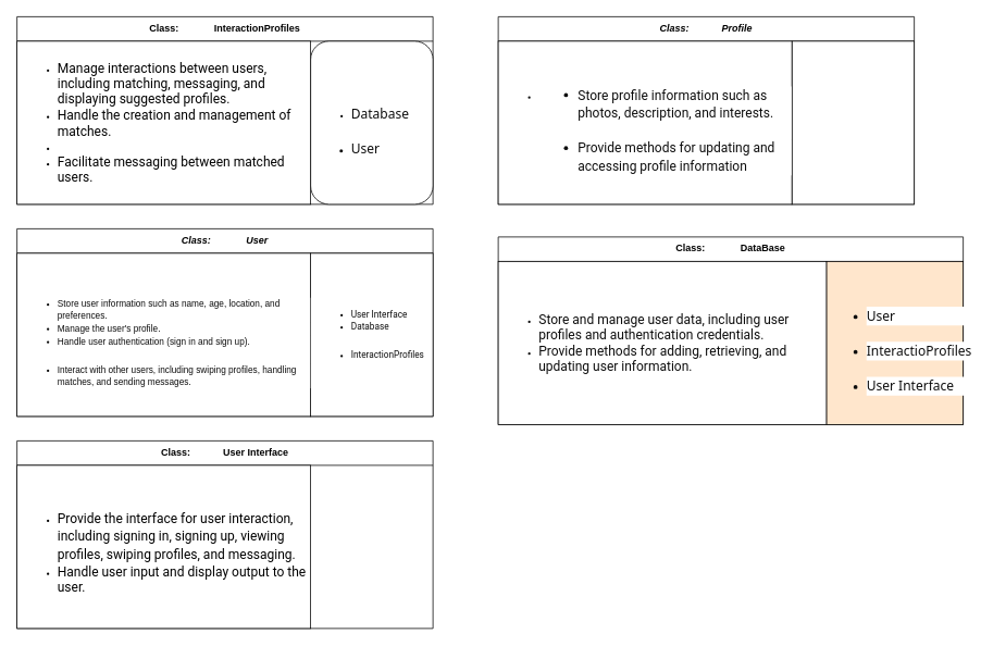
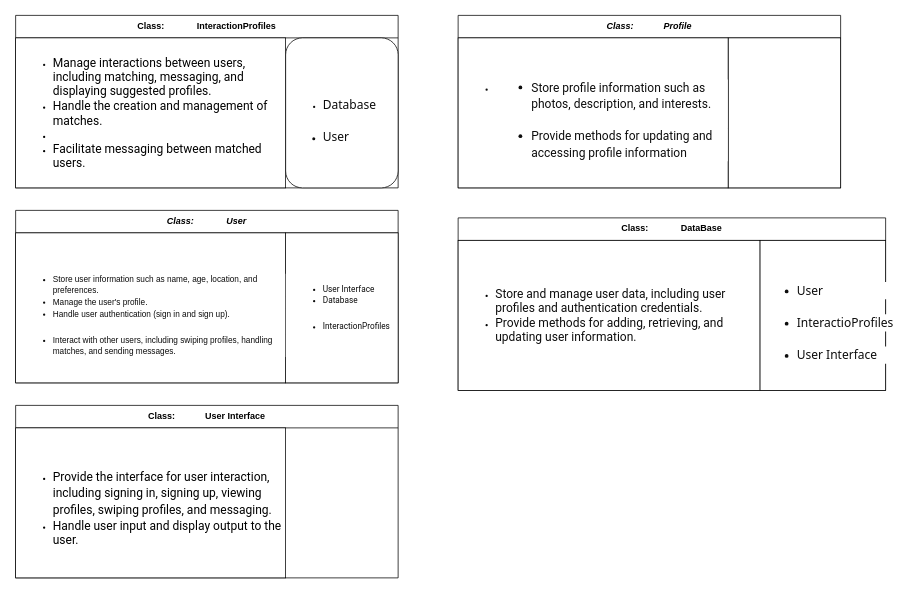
  <mxCell id="0" />
  <mxCell id="1" parent="0" />
  <mxCell id="2" value="Class:             User" style="swimlane;fontStyle=3;align=center;verticalAlign=top;childLayout=stackLayout;horizontal=1;startSize=30;horizontalStack=0;resizeParent=1;resizeLast=0;collapsible=1;marginBottom=0;rounded=0;shadow=0;strokeWidth=1;" parent="1" vertex="1"><mxGeometry x="20" y="280" width="510" height="230" as="geometry"><mxRectangle x="270" y="80" width="160" height="26" as="alternateBounds" /></mxGeometry></mxCell>
  <mxCell id="3" value="" style="group" vertex="1" connectable="0" parent="2"><mxGeometry y="30" width="510" height="200" as="geometry" /></mxCell>
  <mxCell id="4" value="&lt;span style=&quot;font-size: 11px;&quot; id=&quot;docs-internal-guid-175e8dfd-7fff-daeb-e495-0b399ed70bd4&quot;&gt;&lt;ul style=&quot;margin-top:0;margin-bottom:0;padding-inline-start:48px;&quot;&gt;&lt;li aria-level=&quot;1&quot; style=&quot;list-style-type: disc; font-family: Roboto, sans-serif; color: rgb(13, 13, 13); background-color: transparent; font-variant-numeric: normal; font-variant-east-asian: normal; font-variant-alternates: normal; font-variant-position: normal; vertical-align: baseline; white-space: pre;&quot; dir=&quot;ltr&quot;&gt;&lt;p role=&quot;presentation&quot; style=&quot;line-height:1.38;background-color:#ffffff;margin-top:15pt;margin-bottom:0pt;&quot; dir=&quot;ltr&quot;&gt;&lt;span style=&quot;background-color: transparent; font-variant-numeric: normal; font-variant-east-asian: normal; font-variant-alternates: normal; font-variant-position: normal; vertical-align: baseline; text-wrap: wrap;&quot;&gt;User Interface&amp;nbsp;&lt;/span&gt;&lt;/p&gt;&lt;/li&gt;&lt;li aria-level=&quot;1&quot; style=&quot;list-style-type: disc; font-family: Roboto, sans-serif; color: rgb(13, 13, 13); background-color: transparent; font-variant-numeric: normal; font-variant-east-asian: normal; font-variant-alternates: normal; font-variant-position: normal; vertical-align: baseline; white-space: pre;&quot; dir=&quot;ltr&quot;&gt;&lt;p role=&quot;presentation&quot; style=&quot;line-height:1.38;background-color:#ffffff;margin-top:0pt;margin-bottom:0pt;padding:0pt 0pt 15pt 0pt;&quot; dir=&quot;ltr&quot;&gt;&lt;span style=&quot;background-color: transparent; font-variant-numeric: normal; font-variant-east-asian: normal; font-variant-alternates: normal; font-variant-position: normal; vertical-align: baseline; text-wrap: wrap;&quot;&gt;Database&amp;nbsp;&lt;/span&gt;&lt;/p&gt;&lt;/li&gt;&lt;li aria-level=&quot;1&quot; style=&quot;list-style-type: disc; font-family: Roboto, sans-serif; color: rgb(13, 13, 13); background-color: transparent; font-variant-numeric: normal; font-variant-east-asian: normal; font-variant-alternates: normal; font-variant-position: normal; vertical-align: baseline; white-space: pre;&quot; dir=&quot;ltr&quot;&gt;&lt;p role=&quot;presentation&quot; style=&quot;line-height:1.38;background-color:#ffffff;margin-top:0pt;margin-bottom:0pt;padding:0pt 0pt 15pt 0pt;&quot; dir=&quot;ltr&quot;&gt;&lt;span style=&quot;background-color: transparent; text-wrap: wrap;&quot;&gt;InteractionProfiles&lt;/span&gt;&lt;/p&gt;&lt;/li&gt;&lt;/ul&gt;&lt;/span&gt;" style="rounded=0;whiteSpace=wrap;html=1;align=left;" vertex="1" parent="3"><mxGeometry x="360" width="150" height="200" as="geometry" /></mxCell>
  <mxCell id="5" value="&lt;span style=&quot;font-size: 11px;&quot; id=&quot;docs-internal-guid-19eefea2-7fff-f8da-161d-df3030c446a2&quot;&gt;&lt;ul style=&quot;margin-top:0;margin-bottom:0;padding-inline-start:48px;&quot;&gt;&lt;li aria-level=&quot;1&quot; style=&quot;list-style-type: disc; font-family: Arial, sans-serif; color: rgb(13, 13, 13); background-color: transparent; font-variant-numeric: normal; font-variant-east-asian: normal; font-variant-alternates: normal; font-variant-position: normal; vertical-align: baseline; white-space: pre;&quot; dir=&quot;ltr&quot;&gt;&lt;p role=&quot;presentation&quot; style=&quot;line-height:1.38;background-color:#ffffff;margin-top:15pt;margin-bottom:0pt;&quot; dir=&quot;ltr&quot;&gt;&lt;span style=&quot;background-color: transparent; font-variant-numeric: normal; font-variant-east-asian: normal; font-variant-alternates: normal; font-variant-position: normal; vertical-align: baseline; text-wrap: wrap;&quot;&gt;Store user information such as name, age, location, and preferences.&lt;/span&gt;&lt;/p&gt;&lt;/li&gt;&lt;li aria-level=&quot;1&quot; style=&quot;list-style-type: disc; font-family: Arial, sans-serif; color: rgb(13, 13, 13); background-color: transparent; font-variant-numeric: normal; font-variant-east-asian: normal; font-variant-alternates: normal; font-variant-position: normal; vertical-align: baseline; white-space: pre;&quot; dir=&quot;ltr&quot;&gt;&lt;p role=&quot;presentation&quot; style=&quot;line-height:1.38;background-color:#ffffff;margin-top:0pt;margin-bottom:0pt;&quot; dir=&quot;ltr&quot;&gt;&lt;span style=&quot;background-color: transparent; font-variant-numeric: normal; font-variant-east-asian: normal; font-variant-alternates: normal; font-variant-position: normal; vertical-align: baseline; text-wrap: wrap;&quot;&gt;Manage the user's profile.&lt;/span&gt;&lt;/p&gt;&lt;/li&gt;&lt;li aria-level=&quot;1&quot; style=&quot;list-style-type: disc; font-family: Arial, sans-serif; color: rgb(13, 13, 13); background-color: transparent; font-variant-numeric: normal; font-variant-east-asian: normal; font-variant-alternates: normal; font-variant-position: normal; vertical-align: baseline; white-space: pre;&quot; dir=&quot;ltr&quot;&gt;&lt;p role=&quot;presentation&quot; style=&quot;line-height:1.38;background-color:#ffffff;margin-top:0pt;margin-bottom:0pt;padding:0pt 0pt 15pt 0pt;&quot; dir=&quot;ltr&quot;&gt;&lt;span style=&quot;background-color: transparent; font-variant-numeric: normal; font-variant-east-asian: normal; font-variant-alternates: normal; font-variant-position: normal; vertical-align: baseline; text-wrap: wrap;&quot;&gt;Handle user authentication (sign in and sign up).&lt;/span&gt;&lt;/p&gt;&lt;/li&gt;&lt;li aria-level=&quot;1&quot; style=&quot;list-style-type: disc; font-family: Arial, sans-serif; color: rgb(13, 13, 13); background-color: transparent; font-variant-numeric: normal; font-variant-east-asian: normal; font-variant-alternates: normal; font-variant-position: normal; vertical-align: baseline; white-space: pre;&quot; dir=&quot;ltr&quot;&gt;&lt;p role=&quot;presentation&quot; style=&quot;line-height:1.38;background-color:#ffffff;margin-top:0pt;margin-bottom:0pt;&quot; dir=&quot;ltr&quot;&gt;&lt;span style=&quot;background-color: transparent; font-variant-numeric: normal; font-variant-east-asian: normal; font-variant-alternates: normal; font-variant-position: normal; vertical-align: baseline; text-wrap: wrap;&quot;&gt;Interact with other users, including swiping profiles, handling matches, and sending messages.&lt;/span&gt;&lt;/p&gt;&lt;/li&gt;&lt;/ul&gt;&lt;/span&gt;" style="rounded=0;whiteSpace=wrap;html=1;align=left;" vertex="1" parent="3"><mxGeometry width="360" height="200" as="geometry" /></mxCell>
  <mxCell id="6" value="Class:            Profile" style="swimlane;fontStyle=3;align=center;verticalAlign=top;childLayout=stackLayout;horizontal=1;startSize=30;horizontalStack=0;resizeParent=1;resizeLast=0;collapsible=1;marginBottom=0;rounded=0;shadow=0;strokeWidth=1;" vertex="1" parent="1"><mxGeometry x="610" y="20" width="510" height="230" as="geometry"><mxRectangle x="440" y="80" width="160" height="26" as="alternateBounds" /></mxGeometry></mxCell>
  <mxCell id="7" value="" style="group" vertex="1" connectable="0" parent="6"><mxGeometry y="30" width="510" height="200" as="geometry" /></mxCell>
  <mxCell id="8" value="" style="rounded=0;whiteSpace=wrap;html=1;align=left;" vertex="1" parent="7"><mxGeometry x="360" width="150" height="200" as="geometry" /></mxCell>
  <mxCell id="9" value="&lt;span style=&quot;font-size: 11px;&quot; id=&quot;docs-internal-guid-19eefea2-7fff-f8da-161d-df3030c446a2&quot;&gt;&lt;ul style=&quot;margin-top:0;margin-bottom:0;padding-inline-start:48px;&quot;&gt;&lt;li aria-level=&quot;1&quot; style=&quot;list-style-type: disc; font-family: Arial, sans-serif; color: rgb(13, 13, 13); background-color: transparent; font-variant-numeric: normal; font-variant-east-asian: normal; font-variant-alternates: normal; font-variant-position: normal; vertical-align: baseline; white-space: pre;&quot; dir=&quot;ltr&quot;&gt;&lt;p role=&quot;presentation&quot; style=&quot;line-height:1.38;background-color:#ffffff;margin-top:15pt;margin-bottom:0pt;&quot; dir=&quot;ltr&quot;&gt;&lt;span id=&quot;docs-internal-guid-dfe70ae2-7fff-43de-6a88-292107e1b829&quot;&gt;&lt;/span&gt;&lt;/p&gt;&lt;ul style=&quot;margin-top:0;margin-bottom:0;padding-inline-start:48px;&quot;&gt;&lt;li aria-level=&quot;1&quot; style=&quot;list-style-type:disc;font-size:12pt;font-family:Roboto,sans-serif;color:#0d0d0d;background-color:transparent;font-weight:400;font-style:normal;font-variant:normal;text-decoration:none;vertical-align:baseline;white-space:pre;&quot; dir=&quot;ltr&quot;&gt;&lt;p role=&quot;presentation&quot; style=&quot;line-height:1.38;background-color:#ffffff;margin-top:15pt;margin-bottom:0pt;padding:0pt 0pt 15pt 0pt;&quot; dir=&quot;ltr&quot;&gt;&lt;span style=&quot;font-size:12pt;font-family:Roboto,sans-serif;color:#0d0d0d;background-color:transparent;font-weight:400;font-style:normal;font-variant:normal;text-decoration:none;vertical-align:baseline;white-space:pre;white-space:pre-wrap;&quot;&gt;Store profile information such as photos, description, and interests.&lt;/span&gt;&lt;/p&gt;&lt;/li&gt;&lt;li aria-level=&quot;1&quot; style=&quot;list-style-type:disc;font-size:12pt;font-family:Roboto,sans-serif;color:#0d0d0d;background-color:transparent;font-weight:400;font-style:normal;font-variant:normal;text-decoration:none;vertical-align:baseline;white-space:pre;&quot; dir=&quot;ltr&quot;&gt;&lt;p role=&quot;presentation&quot; style=&quot;line-height:1.38;background-color:#ffffff;margin-top:0pt;margin-bottom:0pt;&quot; dir=&quot;ltr&quot;&gt;&lt;span style=&quot;font-size:12pt;font-family:Roboto,sans-serif;color:#0d0d0d;background-color:transparent;font-weight:400;font-style:normal;font-variant:normal;text-decoration:none;vertical-align:baseline;white-space:pre;white-space:pre-wrap;&quot;&gt;Provide methods for updating and accessing profile information&lt;/span&gt;&lt;/p&gt;&lt;/li&gt;&lt;/ul&gt;&lt;/li&gt;&lt;/ul&gt;&lt;/span&gt;" style="rounded=0;whiteSpace=wrap;html=1;align=left;" vertex="1" parent="7"><mxGeometry width="360" height="200" as="geometry" /></mxCell>
  <mxCell id="10" value="Class:             InteractionProfiles" style="swimlane;fontStyle=1;align=center;verticalAlign=top;childLayout=stackLayout;horizontal=1;startSize=30;horizontalStack=0;resizeParent=1;resizeLast=0;collapsible=1;marginBottom=0;rounded=0;shadow=0;strokeWidth=1;" vertex="1" parent="1"><mxGeometry x="20" y="20" width="510" height="230" as="geometry"><mxRectangle x="100" y="80" width="160" height="26" as="alternateBounds" /></mxGeometry></mxCell>
  <mxCell id="11" value="" style="group" vertex="1" connectable="0" parent="10"><mxGeometry y="30" width="510" height="200" as="geometry" /></mxCell>
  <mxCell id="12" value="&lt;span style=&quot;&quot; id=&quot;docs-internal-guid-175e8dfd-7fff-daeb-e495-0b399ed70bd4&quot;&gt;&lt;ul style=&quot;margin-top: 0px; margin-bottom: 0px; padding-inline-start: 48px;&quot;&gt;&lt;li aria-level=&quot;1&quot; style=&quot;font-size: 11px; list-style-type: disc; font-family: Roboto, sans-serif; color: rgb(13, 13, 13); background-color: transparent; font-variant-numeric: normal; font-variant-east-asian: normal; font-variant-alternates: normal; font-variant-position: normal; vertical-align: baseline; white-space: pre;&quot; dir=&quot;ltr&quot;&gt;&lt;p role=&quot;presentation&quot; style=&quot;line-height:1.38;background-color:#ffffff;margin-top:15pt;margin-bottom:0pt;&quot; dir=&quot;ltr&quot;&gt;&lt;span style=&quot;font-family: Söhne, ui-sans-serif, system-ui, -apple-system, &amp;quot;Segoe UI&amp;quot;, Roboto, Ubuntu, Cantarell, &amp;quot;Noto Sans&amp;quot;, sans-serif, &amp;quot;Helvetica Neue&amp;quot;, Arial, &amp;quot;Apple Color Emoji&amp;quot;, &amp;quot;Segoe UI Emoji&amp;quot;, &amp;quot;Segoe UI Symbol&amp;quot;, &amp;quot;Noto Color Emoji&amp;quot;; font-size: 16px; text-wrap: wrap;&quot;&gt;Database &lt;/span&gt;&lt;br&gt;&lt;/p&gt;&lt;/li&gt;&lt;li aria-level=&quot;1&quot; style=&quot;list-style-type: disc; color: rgb(13, 13, 13); background-color: transparent; font-variant-numeric: normal; font-variant-east-asian: normal; font-variant-alternates: normal; font-variant-position: normal; vertical-align: baseline; white-space-collapse: preserve;&quot; dir=&quot;ltr&quot;&gt;&lt;p role=&quot;presentation&quot; style=&quot;line-height: 1.38; background-color: rgb(255, 255, 255); margin-top: 15pt; margin-bottom: 0pt;&quot; dir=&quot;ltr&quot;&gt;&lt;font face=&quot;Söhne, ui-sans-serif, system-ui, -apple-system, Segoe UI, Roboto, Ubuntu, Cantarell, Noto Sans, sans-serif, Helvetica Neue, Arial, Apple Color Emoji, Segoe UI Emoji, Segoe UI Symbol, Noto Color Emoji&quot;&gt;&lt;span style=&quot;font-size: 16px;&quot;&gt;User&lt;/span&gt;&lt;/font&gt;&lt;/p&gt;&lt;/li&gt;&lt;/ul&gt;&lt;/span&gt;" style="whiteSpace=wrap;html=1;align=left;rounded=1;" vertex="1" parent="11"><mxGeometry x="360" width="150" height="200" as="geometry" /></mxCell>
  <mxCell id="13" value="&lt;span style=&quot;font-size: 11px;&quot; id=&quot;docs-internal-guid-19eefea2-7fff-f8da-161d-df3030c446a2&quot;&gt;&lt;ul style=&quot;margin-top:0;margin-bottom:0;padding-inline-start:48px;&quot;&gt;&lt;li aria-level=&quot;1&quot; style=&quot;list-style-type: disc; font-family: Arial, sans-serif; color: rgb(13, 13, 13); background-color: transparent; font-variant-numeric: normal; font-variant-east-asian: normal; font-variant-alternates: normal; font-variant-position: normal; vertical-align: baseline; white-space: pre;&quot; dir=&quot;ltr&quot;&gt;&lt;span style=&quot;background-color: transparent; font-family: Roboto, sans-serif; font-size: 12pt; white-space: normal; color: rgb(0, 0, 0);&quot;&gt;Manage interactions between users, including matching, messaging, and displaying suggested profiles.&lt;/span&gt;&lt;br&gt;&lt;/li&gt;&lt;li&gt;&lt;span style=&quot;background-color: transparent; font-family: Roboto, sans-serif; font-size: 12pt; text-wrap: wrap;&quot;&gt;Handle the creation and management of matches.&lt;/span&gt;&lt;br&gt;&lt;/li&gt;&lt;li&gt;&lt;span style=&quot;background-color: transparent; font-family: Roboto, sans-serif; font-size: 12pt; text-wrap: wrap;&quot;&gt;&lt;br&gt;&lt;/span&gt;&lt;/li&gt;&lt;li&gt;&lt;span style=&quot;background-color: transparent; font-family: Roboto, sans-serif; font-size: 12pt; text-wrap: wrap;&quot;&gt;Facilitate messaging between matched users.&lt;/span&gt;&lt;br&gt;&lt;/li&gt;&lt;/ul&gt;&lt;/span&gt;" style="rounded=0;whiteSpace=wrap;html=1;align=left;" vertex="1" parent="11"><mxGeometry width="360" height="200" as="geometry" /></mxCell>
  <mxCell id="14" value="Class:             DataBase" style="swimlane;fontStyle=1;align=center;verticalAlign=top;childLayout=stackLayout;horizontal=1;startSize=30;horizontalStack=0;resizeParent=1;resizeLast=0;collapsible=1;marginBottom=0;rounded=0;shadow=0;strokeWidth=1;" vertex="1" parent="1"><mxGeometry x="610" y="290" width="570" height="230" as="geometry"><mxRectangle x="270" y="130" width="160" height="26" as="alternateBounds" /></mxGeometry></mxCell>
  <mxCell id="15" value="" style="group" vertex="1" connectable="0" parent="14"><mxGeometry y="30" width="570" height="200" as="geometry" /></mxCell>
- <mxCell id="16" value="&lt;span style=&quot;font-size: 16px;&quot; id=&quot;docs-internal-guid-175e8dfd-7fff-daeb-e495-0b399ed70bd4&quot;&gt;&lt;ul style=&quot;margin-top: 0px; margin-bottom: 0px; padding-inline-start: 48px;&quot;&gt;&lt;li aria-level=&quot;1&quot; style=&quot;list-style-type: disc; color: rgb(13, 13, 13); background-color: transparent; font-variant-numeric: normal; font-variant-east-asian: normal; font-variant-alternates: normal; font-variant-position: normal; vertical-align: baseline; white-space-collapse: preserve;&quot; dir=&quot;ltr&quot;&gt;&lt;p role=&quot;presentation&quot; style=&quot;line-height: 1.38; background-color: rgb(255, 255, 255); margin-top: 15pt; margin-bottom: 0pt;&quot; dir=&quot;ltr&quot;&gt;&lt;font face=&quot;Söhne, ui-sans-serif, system-ui, -apple-system, Segoe UI, Roboto, Ubuntu, Cantarell, Noto Sans, sans-serif, Helvetica Neue, Arial, Apple Color Emoji, Segoe UI Emoji, Segoe UI Symbol, Noto Color Emoji&quot;&gt;User&lt;/font&gt;&lt;/p&gt;&lt;/li&gt;&lt;li aria-level=&quot;1&quot; style=&quot;list-style-type: disc; color: rgb(13, 13, 13); background-color: transparent; font-variant-numeric: normal; font-variant-east-asian: normal; font-variant-alternates: normal; font-variant-position: normal; vertical-align: baseline; white-space-collapse: preserve;&quot; dir=&quot;ltr&quot;&gt;&lt;p role=&quot;presentation&quot; style=&quot;line-height: 1.38; background-color: rgb(255, 255, 255); margin-top: 15pt; margin-bottom: 0pt;&quot; dir=&quot;ltr&quot;&gt;&lt;font face=&quot;Söhne, ui-sans-serif, system-ui, -apple-system, Segoe UI, Roboto, Ubuntu, Cantarell, Noto Sans, sans-serif, Helvetica Neue, Arial, Apple Color Emoji, Segoe UI Emoji, Segoe UI Symbol, Noto Color Emoji&quot;&gt;InteractioProfiles&lt;/font&gt;&lt;/p&gt;&lt;/li&gt;&lt;li aria-level=&quot;1&quot; style=&quot;list-style-type: disc; color: rgb(13, 13, 13); background-color: transparent; font-variant-numeric: normal; font-variant-east-asian: normal; font-variant-alternates: normal; font-variant-position: normal; vertical-align: baseline; white-space-collapse: preserve;&quot; dir=&quot;ltr&quot;&gt;&lt;p role=&quot;presentation&quot; style=&quot;line-height: 1.38; background-color: rgb(255, 255, 255); margin-top: 15pt; margin-bottom: 0pt;&quot; dir=&quot;ltr&quot;&gt;&lt;font face=&quot;Söhne, ui-sans-serif, system-ui, -apple-system, Segoe UI, Roboto, Ubuntu, Cantarell, Noto Sans, sans-serif, Helvetica Neue, Arial, Apple Color Emoji, Segoe UI Emoji, Segoe UI Symbol, Noto Color Emoji&quot;&gt;User Interface&lt;/font&gt;&lt;/p&gt;&lt;/li&gt;&lt;/ul&gt;&lt;/span&gt;" style="rounded=0;whiteSpace=wrap;html=1;align=left;fillColor=#ffe6cc;" vertex="1" parent="15"><mxGeometry x="402.353" width="167.647" height="200" as="geometry" /></mxCell>
+ <mxCell id="16" value="&lt;span style=&quot;font-size: 16px;&quot; id=&quot;docs-internal-guid-175e8dfd-7fff-daeb-e495-0b399ed70bd4&quot;&gt;&lt;ul style=&quot;margin-top: 0px; margin-bottom: 0px; padding-inline-start: 48px;&quot;&gt;&lt;li aria-level=&quot;1&quot; style=&quot;list-style-type: disc; color: rgb(13, 13, 13); background-color: transparent; font-variant-numeric: normal; font-variant-east-asian: normal; font-variant-alternates: normal; font-variant-position: normal; vertical-align: baseline; white-space-collapse: preserve;&quot; dir=&quot;ltr&quot;&gt;&lt;p role=&quot;presentation&quot; style=&quot;line-height: 1.38; background-color: rgb(255, 255, 255); margin-top: 15pt; margin-bottom: 0pt;&quot; dir=&quot;ltr&quot;&gt;&lt;font face=&quot;Söhne, ui-sans-serif, system-ui, -apple-system, Segoe UI, Roboto, Ubuntu, Cantarell, Noto Sans, sans-serif, Helvetica Neue, Arial, Apple Color Emoji, Segoe UI Emoji, Segoe UI Symbol, Noto Color Emoji&quot;&gt;User&lt;/font&gt;&lt;/p&gt;&lt;/li&gt;&lt;li aria-level=&quot;1&quot; style=&quot;list-style-type: disc; color: rgb(13, 13, 13); background-color: transparent; font-variant-numeric: normal; font-variant-east-asian: normal; font-variant-alternates: normal; font-variant-position: normal; vertical-align: baseline; white-space-collapse: preserve;&quot; dir=&quot;ltr&quot;&gt;&lt;p role=&quot;presentation&quot; style=&quot;line-height: 1.38; background-color: rgb(255, 255, 255); margin-top: 15pt; margin-bottom: 0pt;&quot; dir=&quot;ltr&quot;&gt;&lt;font face=&quot;Söhne, ui-sans-serif, system-ui, -apple-system, Segoe UI, Roboto, Ubuntu, Cantarell, Noto Sans, sans-serif, Helvetica Neue, Arial, Apple Color Emoji, Segoe UI Emoji, Segoe UI Symbol, Noto Color Emoji&quot;&gt;InteractioProfiles&lt;/font&gt;&lt;/p&gt;&lt;/li&gt;&lt;li aria-level=&quot;1&quot; style=&quot;list-style-type: disc; color: rgb(13, 13, 13); background-color: transparent; font-variant-numeric: normal; font-variant-east-asian: normal; font-variant-alternates: normal; font-variant-position: normal; vertical-align: baseline; white-space-collapse: preserve;&quot; dir=&quot;ltr&quot;&gt;&lt;p role=&quot;presentation&quot; style=&quot;line-height: 1.38; background-color: rgb(255, 255, 255); margin-top: 15pt; margin-bottom: 0pt;&quot; dir=&quot;ltr&quot;&gt;&lt;font face=&quot;Söhne, ui-sans-serif, system-ui, -apple-system, Segoe UI, Roboto, Ubuntu, Cantarell, Noto Sans, sans-serif, Helvetica Neue, Arial, Apple Color Emoji, Segoe UI Emoji, Segoe UI Symbol, Noto Color Emoji&quot;&gt;User Interface&lt;/font&gt;&lt;/p&gt;&lt;/li&gt;&lt;/ul&gt;&lt;/span&gt;" style="rounded=0;whiteSpace=wrap;html=1;align=left;" vertex="1" parent="15"><mxGeometry x="402.353" width="167.647" height="200" as="geometry" /></mxCell>
  <mxCell id="17" value="&lt;span style=&quot;font-size: 11px;&quot; id=&quot;docs-internal-guid-19eefea2-7fff-f8da-161d-df3030c446a2&quot;&gt;&lt;ul style=&quot;margin-top:0;margin-bottom:0;padding-inline-start:48px;&quot;&gt;&lt;li&gt;&lt;span style=&quot;font-size: 11px;&quot; id=&quot;docs-internal-guid-19eefea2-7fff-f8da-161d-df3030c446a2&quot;&gt;&lt;span style=&quot;background-color: transparent; font-size: 12pt; white-space-collapse: preserve; color: rgb(13, 13, 13); font-family: Roboto, sans-serif;&quot;&gt;Store and manage user data, including user profiles and authentication credentials.&lt;/span&gt;&lt;/span&gt;&lt;/li&gt;&lt;li&gt;&lt;span style=&quot;font-size: 11px;&quot; id=&quot;docs-internal-guid-19eefea2-7fff-f8da-161d-df3030c446a2&quot;&gt;&lt;span style=&quot;background-color: transparent; font-size: 12pt; white-space-collapse: preserve; color: rgb(13, 13, 13); font-family: Roboto, sans-serif;&quot;&gt;Provide methods for adding, retrieving, and updating user information.&lt;/span&gt;&lt;/span&gt;&lt;/li&gt;&lt;/ul&gt;&lt;/span&gt;" style="rounded=0;whiteSpace=wrap;html=1;align=left;" vertex="1" parent="15"><mxGeometry width="402.353" height="200" as="geometry" /></mxCell>
  <mxCell id="18" value="Class:            User Interface" style="swimlane;fontStyle=1;align=center;verticalAlign=top;childLayout=stackLayout;horizontal=1;startSize=30;horizontalStack=0;resizeParent=1;resizeLast=0;collapsible=1;marginBottom=0;rounded=0;shadow=0;strokeWidth=1;" vertex="1" parent="1"><mxGeometry x="20" y="540" width="510" height="230" as="geometry"><mxRectangle x="180" y="310" width="160" height="26" as="alternateBounds" /></mxGeometry></mxCell>
  <mxCell id="19" value="" style="group" vertex="1" connectable="0" parent="18"><mxGeometry y="30" width="510" height="200" as="geometry" /></mxCell>
  <mxCell id="20" value="&lt;span style=&quot;font-size: 11px;&quot; id=&quot;docs-internal-guid-19eefea2-7fff-f8da-161d-df3030c446a2&quot;&gt;&lt;div&gt;&lt;font face=&quot;Arial, sans-serif&quot; color=&quot;#0d0d0d&quot;&gt;&lt;span style=&quot;white-space: pre;&quot;&gt;&lt;br&gt;&lt;/span&gt;&lt;/font&gt;&lt;/div&gt;&lt;ul style=&quot;margin-top:0;margin-bottom:0;padding-inline-start:48px;&quot;&gt;&lt;li&gt;&lt;p style=&quot;font-family: Roboto, sans-serif; font-size: 12pt; line-height: 1.38; background-color: rgb(255, 255, 255); margin-top: 15pt; margin-bottom: 0pt; padding: 0pt 0pt 15pt; display: inline !important;&quot; role=&quot;presentation&quot; dir=&quot;ltr&quot;&gt;&lt;span style=&quot;background-color: transparent; font-size: 12pt; text-wrap: wrap;&quot;&gt;Provide the interface for user interaction, including signing in, signing up, viewing profiles, swiping profiles, and messaging.&lt;/span&gt;&lt;span id=&quot;docs-internal-guid-1291eb1f-7fff-811d-e70a-1d9e403bef52&quot;&gt;&lt;/span&gt;&lt;/p&gt;&lt;/li&gt;&lt;li&gt;&lt;span style=&quot;background-color: transparent; font-size: 12pt; text-wrap: wrap; font-family: Roboto, sans-serif;&quot;&gt;Handle user input and display output to the user.&lt;/span&gt;&lt;br&gt;&lt;/li&gt;&lt;/ul&gt;&lt;/span&gt;" style="rounded=0;whiteSpace=wrap;html=1;align=left;" vertex="1" parent="19"><mxGeometry width="360" height="200" as="geometry" /></mxCell>
